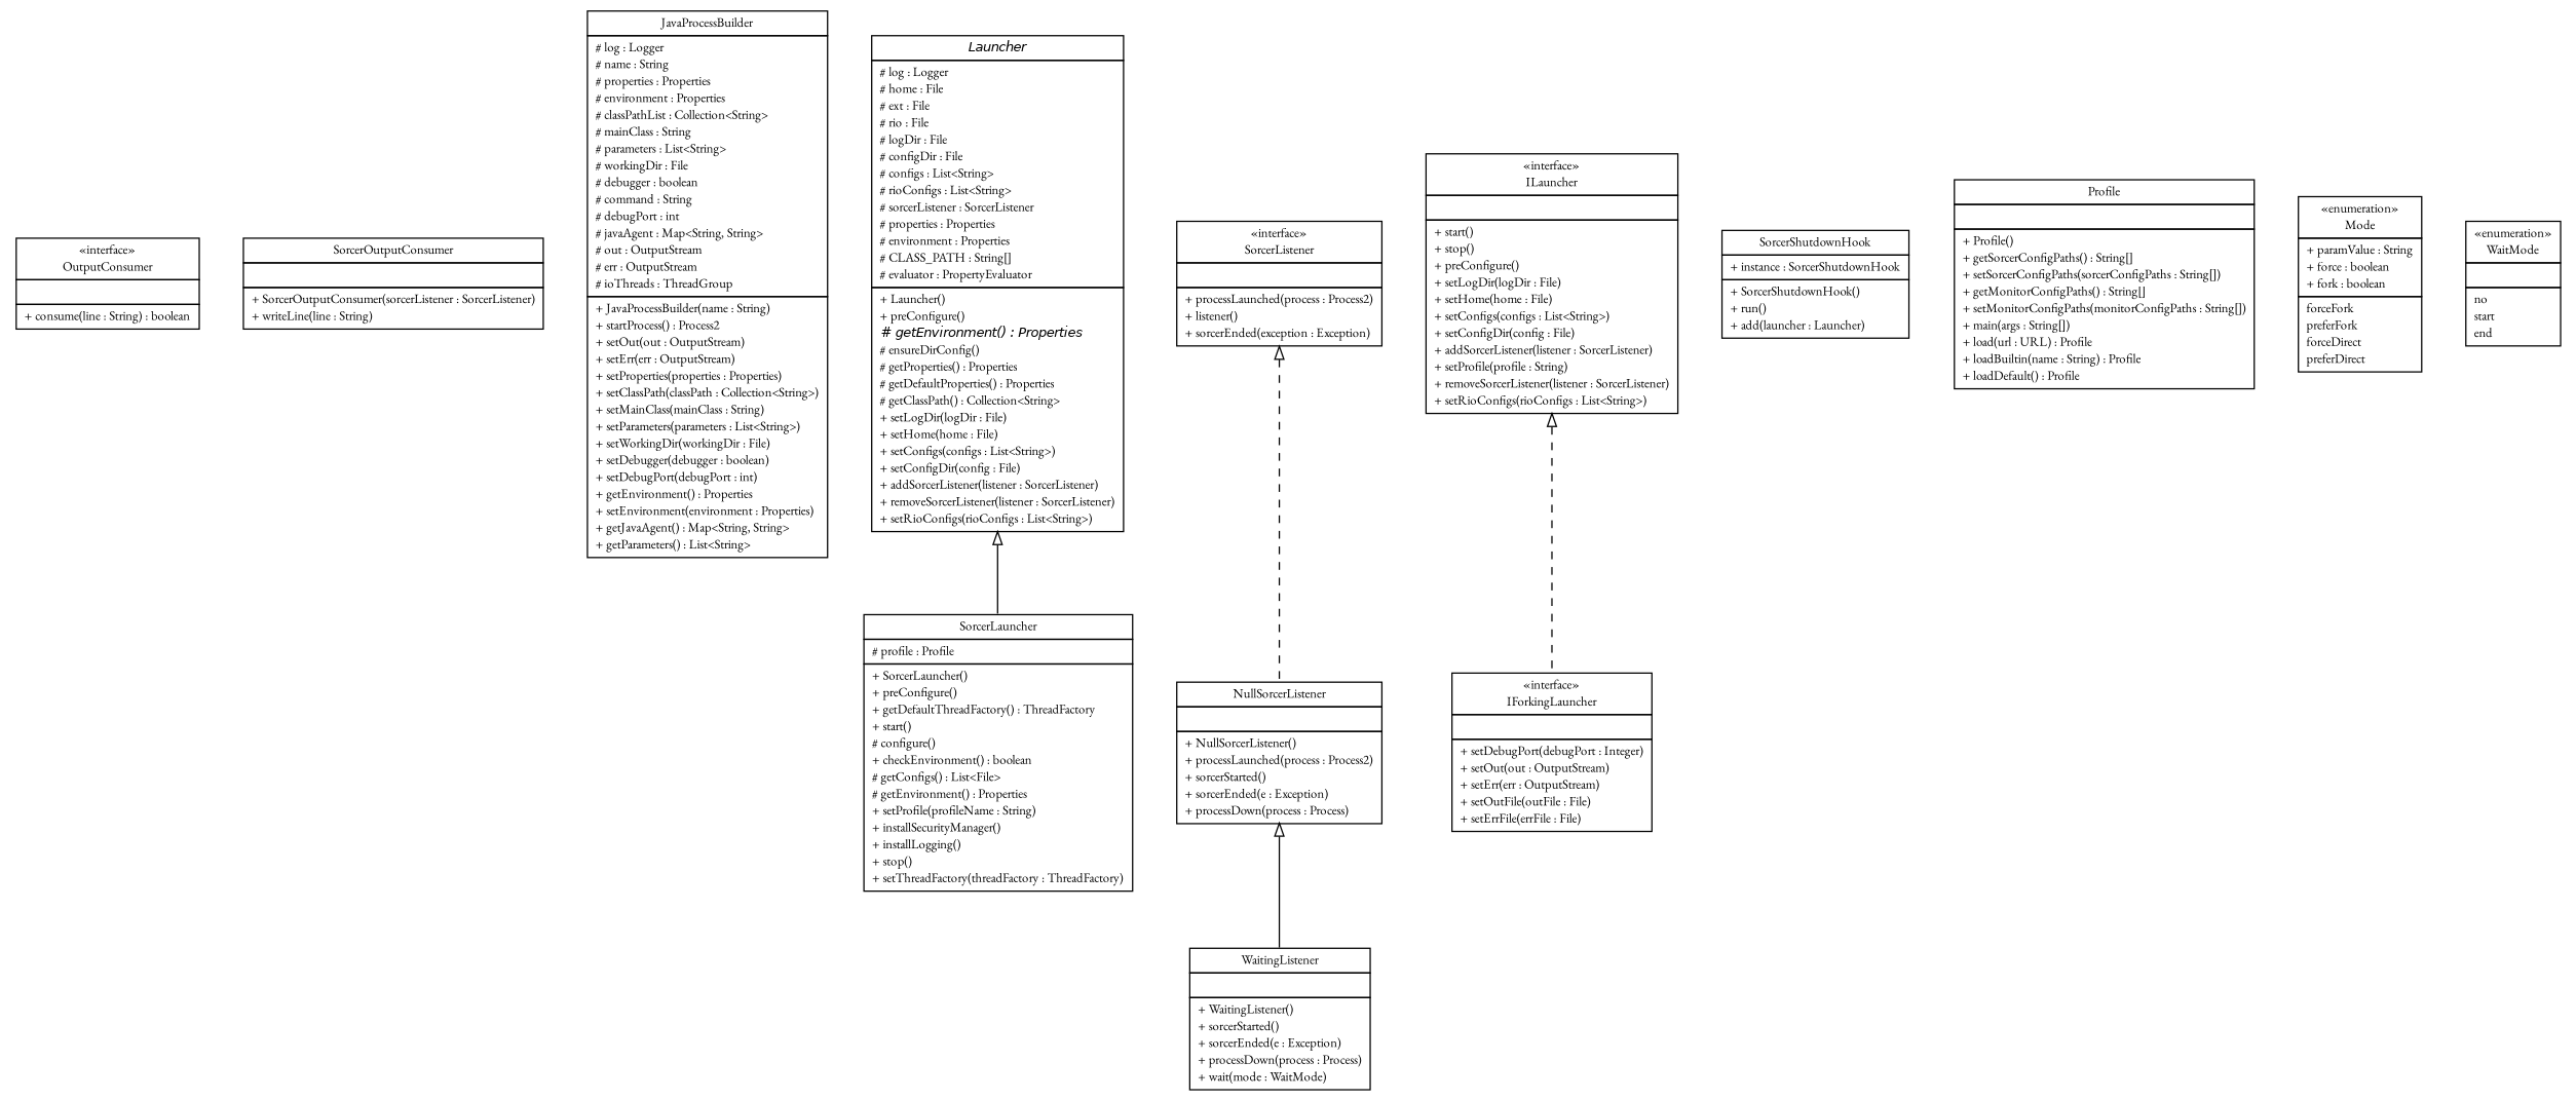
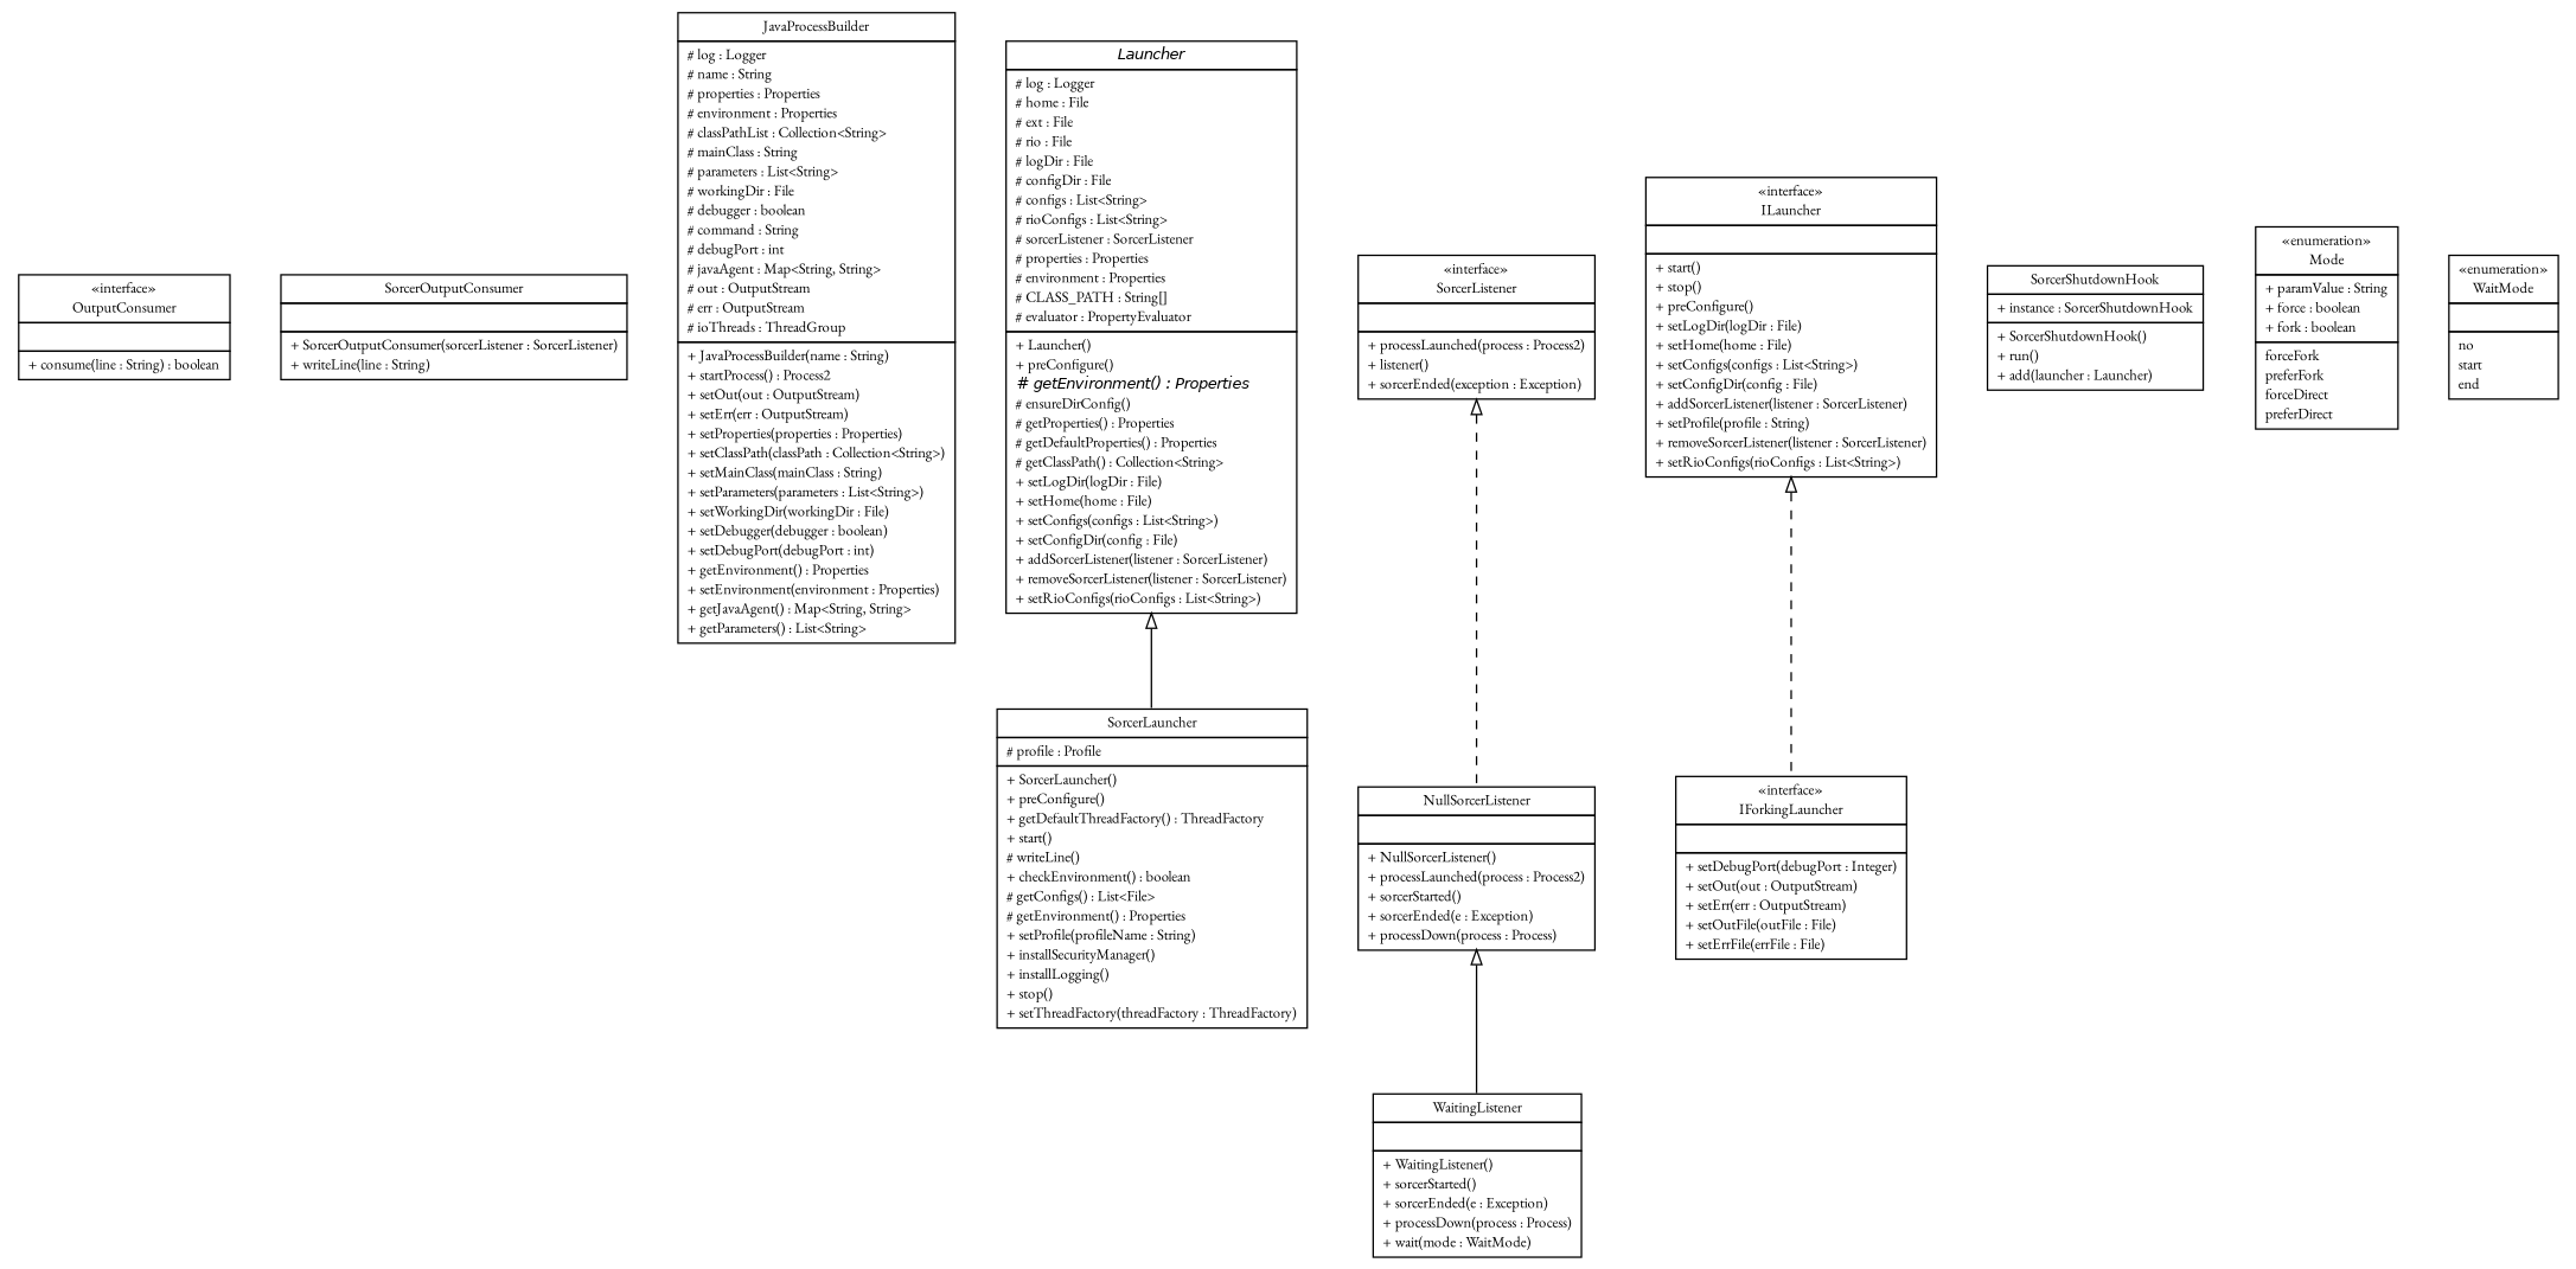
  digraph {
    fontname="EB Garamond"
    nodesep=0.25
    ranksep=0.5
    node [fontcolor=black fontname="EB Garamond" fontsize=10.0 shape=plaintext]
    edge [arrowtail=empty dir=back fontname="EB Garamond" fontsize=10 headport=p labelfontname=Helvetica labelfontsize=10 tailport=p]
    n1 [label=<<table title="sorcer.launcher.OutputConsumer" border="0" cellborder="1" cellspacing="0" cellpadding="2" port="p" href="./OutputConsumer.html"> 		<tr><td><table border="0" cellspacing="0" cellpadding="1"> <tr><td align="center" balign="center"> &#171;interface&#187; </td></tr> <tr><td align="center" balign="center"> OutputConsumer </td></tr> 		</table></td></tr> 		<tr><td><table border="0" cellspacing="0" cellpadding="1"> <tr><td align="left" balign="left">  </td></tr> 		</table></td></tr> 		<tr><td><table border="0" cellspacing="0" cellpadding="1"> <tr><td align="left" balign="left"> + consume(line : String) : boolean </td></tr> 		</table></td></tr> 		</table>>]
    n2 [label=<<table title="sorcer.launcher.SorcerOutputConsumer" border="0" cellborder="1" cellspacing="0" cellpadding="2" port="p" href="./SorcerOutputConsumer.html"> 		<tr><td><table border="0" cellspacing="0" cellpadding="1"> <tr><td align="center" balign="center"> SorcerOutputConsumer </td></tr> 		</table></td></tr> 		<tr><td><table border="0" cellspacing="0" cellpadding="1"> <tr><td align="left" balign="left">  </td></tr> 		</table></td></tr> 		<tr><td><table border="0" cellspacing="0" cellpadding="1"> <tr><td align="left" balign="left"> + SorcerOutputConsumer(sorcerListener : SorcerListener) </td></tr> <tr><td align="left" balign="left"> + writeLine(line : String) </td></tr> 		</table></td></tr> 		</table>>]
    n3 [label=<<table title="sorcer.launcher.JavaProcessBuilder" border="0" cellborder="1" cellspacing="0" cellpadding="2" port="p" href="./JavaProcessBuilder.html"> 		<tr><td><table border="0" cellspacing="0" cellpadding="1"> <tr><td align="center" balign="center"> JavaProcessBuilder </td></tr> 		</table></td></tr> 		<tr><td><table border="0" cellspacing="0" cellpadding="1"> <tr><td align="left" balign="left"> # log : Logger </td></tr> <tr><td align="left" balign="left"> # name : String </td></tr> <tr><td align="left" balign="left"> # properties : Properties </td></tr> <tr><td align="left" balign="left"> # environment : Properties </td></tr> <tr><td align="left" balign="left"> # classPathList : Collection&lt;String&gt; </td></tr> <tr><td align="left" balign="left"> # mainClass : String </td></tr> <tr><td align="left" balign="left"> # parameters : List&lt;String&gt; </td></tr> <tr><td align="left" balign="left"> # workingDir : File </td></tr> <tr><td align="left" balign="left"> # debugger : boolean </td></tr> <tr><td align="left" balign="left"> # command : String </td></tr> <tr><td align="left" balign="left"> # debugPort : int </td></tr> <tr><td align="left" balign="left"> # javaAgent : Map&lt;String, String&gt; </td></tr> <tr><td align="left" balign="left"> # out : OutputStream </td></tr> <tr><td align="left" balign="left"> # err : OutputStream </td></tr> <tr><td align="left" balign="left"> # ioThreads : ThreadGroup </td></tr> 		</table></td></tr> 		<tr><td><table border="0" cellspacing="0" cellpadding="1"> <tr><td align="left" balign="left"> + JavaProcessBuilder(name : String) </td></tr> <tr><td align="left" balign="left"> + startProcess() : Process2 </td></tr> <tr><td align="left" balign="left"> + setOut(out : OutputStream) </td></tr> <tr><td align="left" balign="left"> + setErr(err : OutputStream) </td></tr> <tr><td align="left" balign="left"> + setProperties(properties : Properties) </td></tr> <tr><td align="left" balign="left"> + setClassPath(classPath : Collection&lt;String&gt;) </td></tr> <tr><td align="left" balign="left"> + setMainClass(mainClass : String) </td></tr> <tr><td align="left" balign="left"> + setParameters(parameters : List&lt;String&gt;) </td></tr> <tr><td align="left" balign="left"> + setWorkingDir(workingDir : File) </td></tr> <tr><td align="left" balign="left"> + setDebugger(debugger : boolean) </td></tr> <tr><td align="left" balign="left"> + setDebugPort(debugPort : int) </td></tr> <tr><td align="left" balign="left"> + getEnvironment() : Properties </td></tr> <tr><td align="left" balign="left"> + setEnvironment(environment : Properties) </td></tr> <tr><td align="left" balign="left"> + getJavaAgent() : Map&lt;String, String&gt; </td></tr> <tr><td align="left" balign="left"> + getParameters() : List&lt;String&gt; </td></tr> 		</table></td></tr> 		</table>>]
-   n4 [label=<<table title="sorcer.launcher.SorcerLauncher" border="0" cellborder="1" cellspacing="0" cellpadding="2" port="p" href="./SorcerLauncher.html"> 		<tr><td><table border="0" cellspacing="0" cellpadding="1"> <tr><td align="center" balign="center"> SorcerLauncher </td></tr> 		</table></td></tr> 		<tr><td><table border="0" cellspacing="0" cellpadding="1"> <tr><td align="left" balign="left"> # profile : Profile </td></tr> 		</table></td></tr> 		<tr><td><table border="0" cellspacing="0" cellpadding="1"> <tr><td align="left" balign="left"> + SorcerLauncher() </td></tr> <tr><td align="left" balign="left"> + preConfigure() </td></tr> <tr><td align="left" balign="left"> + getDefaultThreadFactory() : ThreadFactory </td></tr> <tr><td align="left" balign="left"> + start() </td></tr> <tr><td align="left" balign="left"> # configure() </td></tr> <tr><td align="left" balign="left"> + checkEnvironment() : boolean </td></tr> <tr><td align="left" balign="left"> # getConfigs() : List&lt;File&gt; </td></tr> <tr><td align="left" balign="left"> # getEnvironment() : Properties </td></tr> <tr><td align="left" balign="left"> + setProfile(profileName : String) </td></tr> <tr><td align="left" balign="left"> + installSecurityManager() </td></tr> <tr><td align="left" balign="left"> + installLogging() </td></tr> <tr><td align="left" balign="left"> + stop() </td></tr> <tr><td align="left" balign="left"> + setThreadFactory(threadFactory : ThreadFactory) </td></tr> 		</table></td></tr> 		</table>>]
+   n4 [label=<<table title="sorcer.launcher.SorcerLauncher" border="0" cellborder="1" cellspacing="0" cellpadding="2" port="p" href="./SorcerLauncher.html"> 		<tr><td><table border="0" cellspacing="0" cellpadding="1"> <tr><td align="center" balign="center"> SorcerLauncher </td></tr> 		</table></td></tr> 		<tr><td><table border="0" cellspacing="0" cellpadding="1"> <tr><td align="left" balign="left"> # profile : Profile </td></tr> 		</table></td></tr> 		<tr><td><table border="0" cellspacing="0" cellpadding="1"> <tr><td align="left" balign="left"> + SorcerLauncher() </td></tr> <tr><td align="left" balign="left"> + preConfigure() </td></tr> <tr><td align="left" balign="left"> + getDefaultThreadFactory() : ThreadFactory </td></tr> <tr><td align="left" balign="left"> + start() </td></tr> <tr><td align="left" balign="left"> # writeLine() </td></tr> <tr><td align="left" balign="left"> + checkEnvironment() : boolean </td></tr> <tr><td align="left" balign="left"> # getConfigs() : List&lt;File&gt; </td></tr> <tr><td align="left" balign="left"> # getEnvironment() : Properties </td></tr> <tr><td align="left" balign="left"> + setProfile(profileName : String) </td></tr> <tr><td align="left" balign="left"> + installSecurityManager() </td></tr> <tr><td align="left" balign="left"> + installLogging() </td></tr> <tr><td align="left" balign="left"> + stop() </td></tr> <tr><td align="left" balign="left"> + setThreadFactory(threadFactory : ThreadFactory) </td></tr> 		</table></td></tr> 		</table>>]
    n5 [label=<<table title="sorcer.launcher.Launcher" border="0" cellborder="1" cellspacing="0" cellpadding="2" port="p" href="./Launcher.html"> 		<tr><td><table border="0" cellspacing="0" cellpadding="1"> <tr><td align="center" balign="center"><font face="Helvetica-Oblique"> Launcher </font></td></tr> 		</table></td></tr> 		<tr><td><table border="0" cellspacing="0" cellpadding="1"> <tr><td align="left" balign="left"> # log : Logger </td></tr> <tr><td align="left" balign="left"> # home : File </td></tr> <tr><td align="left" balign="left"> # ext : File </td></tr> <tr><td align="left" balign="left"> # rio : File </td></tr> <tr><td align="left" balign="left"> # logDir : File </td></tr> <tr><td align="left" balign="left"> # configDir : File </td></tr> <tr><td align="left" balign="left"> # configs : List&lt;String&gt; </td></tr> <tr><td align="left" balign="left"> # rioConfigs : List&lt;String&gt; </td></tr> <tr><td align="left" balign="left"> # sorcerListener : SorcerListener </td></tr> <tr><td align="left" balign="left"> # properties : Properties </td></tr> <tr><td align="left" balign="left"> # environment : Properties </td></tr> <tr><td align="left" balign="left"> # CLASS_PATH : String[] </td></tr> <tr><td align="left" balign="left"> # evaluator : PropertyEvaluator </td></tr> 		</table></td></tr> 		<tr><td><table border="0" cellspacing="0" cellpadding="1"> <tr><td align="left" balign="left"> + Launcher() </td></tr> <tr><td align="left" balign="left"> + preConfigure() </td></tr> <tr><td align="left" balign="left"><font face="Helvetica-Oblique" point-size="10.0"> # getEnvironment() : Properties </font></td></tr> <tr><td align="left" balign="left"> # ensureDirConfig() </td></tr> <tr><td align="left" balign="left"> # getProperties() : Properties </td></tr> <tr><td align="left" balign="left"> # getDefaultProperties() : Properties </td></tr> <tr><td align="left" balign="left"> # getClassPath() : Collection&lt;String&gt; </td></tr> <tr><td align="left" balign="left"> + setLogDir(logDir : File) </td></tr> <tr><td align="left" balign="left"> + setHome(home : File) </td></tr> <tr><td align="left" balign="left"> + setConfigs(configs : List&lt;String&gt;) </td></tr> <tr><td align="left" balign="left"> + setConfigDir(config : File) </td></tr> <tr><td align="left" balign="left"> + addSorcerListener(listener : SorcerListener) </td></tr> <tr><td align="left" balign="left"> + removeSorcerListener(listener : SorcerListener) </td></tr> <tr><td align="left" balign="left"> + setRioConfigs(rioConfigs : List&lt;String&gt;) </td></tr> 		</table></td></tr> 		</table>>]
    n6 [label=<<table title="sorcer.launcher.SorcerListener" border="0" cellborder="1" cellspacing="0" cellpadding="2" port="p" href="./SorcerListener.html"> 		<tr><td><table border="0" cellspacing="0" cellpadding="1"> <tr><td align="center" balign="center"> &#171;interface&#187; </td></tr> <tr><td align="center" balign="center"> SorcerListener </td></tr> 		</table></td></tr> 		<tr><td><table border="0" cellspacing="0" cellpadding="1"> <tr><td align="left" balign="left">  </td></tr> 		</table></td></tr> 		<tr><td><table border="0" cellspacing="0" cellpadding="1"> <tr><td align="left" balign="left"> + processLaunched(process : Process2) </td></tr> <tr><td align="left" balign="left"> + listener() </td></tr> <tr><td align="left" balign="left"> + sorcerEnded(exception : Exception) </td></tr> 		</table></td></tr> 		</table>>]
    n7 [label=<<table title="sorcer.launcher.NullSorcerListener" border="0" cellborder="1" cellspacing="0" cellpadding="2" port="p" href="./NullSorcerListener.html"> 		<tr><td><table border="0" cellspacing="0" cellpadding="1"> <tr><td align="center" balign="center"> NullSorcerListener </td></tr> 		</table></td></tr> 		<tr><td><table border="0" cellspacing="0" cellpadding="1"> <tr><td align="left" balign="left">  </td></tr> 		</table></td></tr> 		<tr><td><table border="0" cellspacing="0" cellpadding="1"> <tr><td align="left" balign="left"> + NullSorcerListener() </td></tr> <tr><td align="left" balign="left"> + processLaunched(process : Process2) </td></tr> <tr><td align="left" balign="left"> + sorcerStarted() </td></tr> <tr><td align="left" balign="left"> + sorcerEnded(e : Exception) </td></tr> <tr><td align="left" balign="left"> + processDown(process : Process) </td></tr> 		</table></td></tr> 		</table>>]
    n8 [label=<<table title="sorcer.launcher.WaitingListener" border="0" cellborder="1" cellspacing="0" cellpadding="2" port="p" href="./WaitingListener.html"> 		<tr><td><table border="0" cellspacing="0" cellpadding="1"> <tr><td align="center" balign="center"> WaitingListener </td></tr> 		</table></td></tr> 		<tr><td><table border="0" cellspacing="0" cellpadding="1"> <tr><td align="left" balign="left">  </td></tr> 		</table></td></tr> 		<tr><td><table border="0" cellspacing="0" cellpadding="1"> <tr><td align="left" balign="left"> + WaitingListener() </td></tr> <tr><td align="left" balign="left"> + sorcerStarted() </td></tr> <tr><td align="left" balign="left"> + sorcerEnded(e : Exception) </td></tr> <tr><td align="left" balign="left"> + processDown(process : Process) </td></tr> <tr><td align="left" balign="left"> + wait(mode : WaitMode) </td></tr> 		</table></td></tr> 		</table>>]
    n9 [label=<<table title="sorcer.launcher.ILauncher" border="0" cellborder="1" cellspacing="0" cellpadding="2" port="p" href="./ILauncher.html"> 		<tr><td><table border="0" cellspacing="0" cellpadding="1"> <tr><td align="center" balign="center"> &#171;interface&#187; </td></tr> <tr><td align="center" balign="center"> ILauncher </td></tr> 		</table></td></tr> 		<tr><td><table border="0" cellspacing="0" cellpadding="1"> <tr><td align="left" balign="left">  </td></tr> 		</table></td></tr> 		<tr><td><table border="0" cellspacing="0" cellpadding="1"> <tr><td align="left" balign="left"> + start() </td></tr> <tr><td align="left" balign="left"> + stop() </td></tr> <tr><td align="left" balign="left"> + preConfigure() </td></tr> <tr><td align="left" balign="left"> + setLogDir(logDir : File) </td></tr> <tr><td align="left" balign="left"> + setHome(home : File) </td></tr> <tr><td align="left" balign="left"> + setConfigs(configs : List&lt;String&gt;) </td></tr> <tr><td align="left" balign="left"> + setConfigDir(config : File) </td></tr> <tr><td align="left" balign="left"> + addSorcerListener(listener : SorcerListener) </td></tr> <tr><td align="left" balign="left"> + setProfile(profile : String) </td></tr> <tr><td align="left" balign="left"> + removeSorcerListener(listener : SorcerListener) </td></tr> <tr><td align="left" balign="left"> + setRioConfigs(rioConfigs : List&lt;String&gt;) </td></tr> 		</table></td></tr> 		</table>>]
    n10 [label=<<table title="sorcer.launcher.IForkingLauncher" border="0" cellborder="1" cellspacing="0" cellpadding="2" port="p" href="./IForkingLauncher.html"> 		<tr><td><table border="0" cellspacing="0" cellpadding="1"> <tr><td align="center" balign="center"> &#171;interface&#187; </td></tr> <tr><td align="center" balign="center"> IForkingLauncher </td></tr> 		</table></td></tr> 		<tr><td><table border="0" cellspacing="0" cellpadding="1"> <tr><td align="left" balign="left">  </td></tr> 		</table></td></tr> 		<tr><td><table border="0" cellspacing="0" cellpadding="1"> <tr><td align="left" balign="left"> + setDebugPort(debugPort : Integer) </td></tr> <tr><td align="left" balign="left"> + setOut(out : OutputStream) </td></tr> <tr><td align="left" balign="left"> + setErr(err : OutputStream) </td></tr> <tr><td align="left" balign="left"> + setOutFile(outFile : File) </td></tr> <tr><td align="left" balign="left"> + setErrFile(errFile : File) </td></tr> 		</table></td></tr> 		</table>>]
    n11 [label=<<table title="sorcer.launcher.SorcerShutdownHook" border="0" cellborder="1" cellspacing="0" cellpadding="2" port="p" href="./SorcerShutdownHook.html"> 		<tr><td><table border="0" cellspacing="0" cellpadding="1"> <tr><td align="center" balign="center"> SorcerShutdownHook </td></tr> 		</table></td></tr> 		<tr><td><table border="0" cellspacing="0" cellpadding="1"> <tr><td align="left" balign="left"> + instance : SorcerShutdownHook </td></tr> 		</table></td></tr> 		<tr><td><table border="0" cellspacing="0" cellpadding="1"> <tr><td align="left" balign="left"> + SorcerShutdownHook() </td></tr> <tr><td align="left" balign="left"> + run() </td></tr> <tr><td align="left" balign="left"> + add(launcher : Launcher) </td></tr> 		</table></td></tr> 		</table>>]
-   n12 [label=<<table title="sorcer.launcher.Profile" border="0" cellborder="1" cellspacing="0" cellpadding="2" port="p" href="./Profile.html"> 		<tr><td><table border="0" cellspacing="0" cellpadding="1"> <tr><td align="center" balign="center"> Profile </td></tr> 		</table></td></tr> 		<tr><td><table border="0" cellspacing="0" cellpadding="1"> <tr><td align="left" balign="left">  </td></tr> 		</table></td></tr> 		<tr><td><table border="0" cellspacing="0" cellpadding="1"> <tr><td align="left" balign="left"> + Profile() </td></tr> <tr><td align="left" balign="left"> + getSorcerConfigPaths() : String[] </td></tr> <tr><td align="left" balign="left"> + setSorcerConfigPaths(sorcerConfigPaths : String[]) </td></tr> <tr><td align="left" balign="left"> + getMonitorConfigPaths() : String[] </td></tr> <tr><td align="left" balign="left"> + setMonitorConfigPaths(monitorConfigPaths : String[]) </td></tr> <tr><td align="left" balign="left"> + main(args : String[]) </td></tr> <tr><td align="left" balign="left"> + load(url : URL) : Profile </td></tr> <tr><td align="left" balign="left"> + loadBuiltin(name : String) : Profile </td></tr> <tr><td align="left" balign="left"> + loadDefault() : Profile </td></tr> 		</table></td></tr> 		</table>>]
    n13 [label=<<table title="sorcer.launcher.Mode" border="0" cellborder="1" cellspacing="0" cellpadding="2" port="p" href="./Mode.html"> 		<tr><td><table border="0" cellspacing="0" cellpadding="1"> <tr><td align="center" balign="center"> &#171;enumeration&#187; </td></tr> <tr><td align="center" balign="center"> Mode </td></tr> 		</table></td></tr> 		<tr><td><table border="0" cellspacing="0" cellpadding="1"> <tr><td align="left" balign="left"> + paramValue : String </td></tr> <tr><td align="left" balign="left"> + force : boolean </td></tr> <tr><td align="left" balign="left"> + fork : boolean </td></tr> 		</table></td></tr> 		<tr><td><table border="0" cellspacing="0" cellpadding="1"> <tr><td align="left" balign="left"> forceFork </td></tr> <tr><td align="left" balign="left"> preferFork </td></tr> <tr><td align="left" balign="left"> forceDirect </td></tr> <tr><td align="left" balign="left"> preferDirect </td></tr> 		</table></td></tr> 		</table>>]
    n14 [label=<<table title="sorcer.launcher.WaitMode" border="0" cellborder="1" cellspacing="0" cellpadding="2" port="p" href="./WaitMode.html"> 		<tr><td><table border="0" cellspacing="0" cellpadding="1"> <tr><td align="center" balign="center"> &#171;enumeration&#187; </td></tr> <tr><td align="center" balign="center"> WaitMode </td></tr> 		</table></td></tr> 		<tr><td><table border="0" cellspacing="0" cellpadding="1"> <tr><td align="left" balign="left">  </td></tr> 		</table></td></tr> 		<tr><td><table border="0" cellspacing="0" cellpadding="1"> <tr><td align="left" balign="left"> no </td></tr> <tr><td align="left" balign="left"> start </td></tr> <tr><td align="left" balign="left"> end </td></tr> 		</table></td></tr> 		</table>>]
    n5 -> n4
    n6 -> n7 [style=dashed]
    n7 -> n8
    n9 -> n10 [style=dashed]
  }
